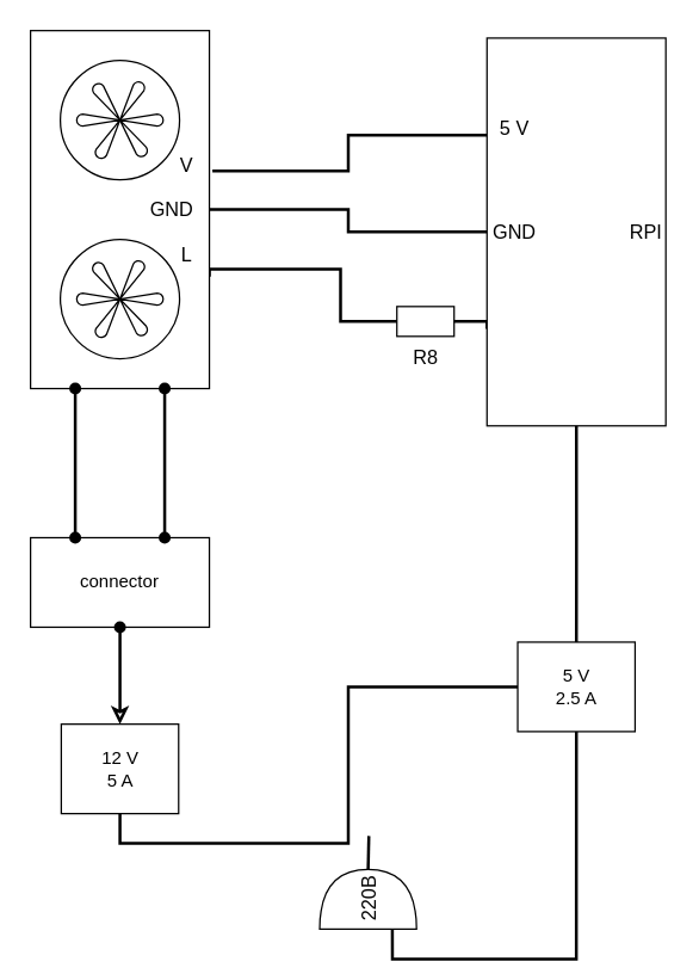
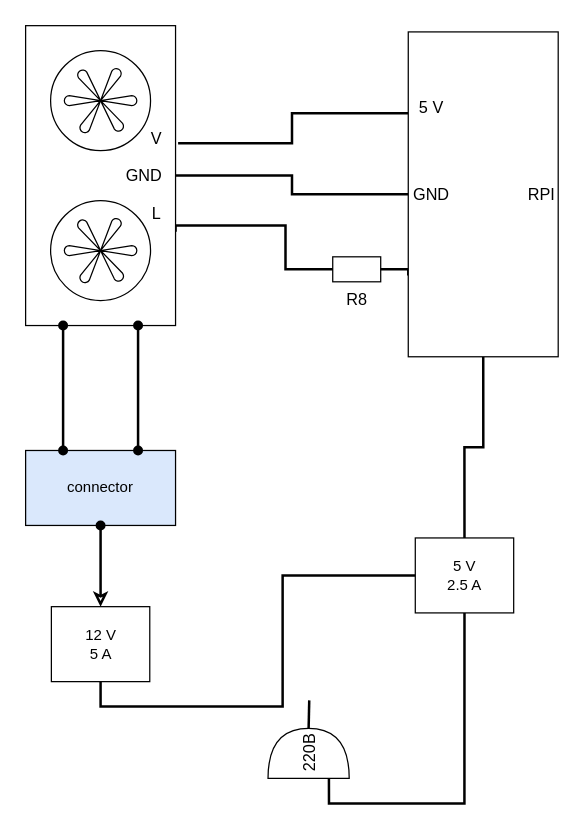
  <mxCell id="0" />
  <mxCell id="1" parent="0" />
  <mxCell id="2" style="edgeStyle=orthogonalEdgeStyle;rounded=0;orthogonalLoop=1;jettySize=auto;html=1;strokeWidth=2;endArrow=none;endFill=0;exitX=0;exitY=0.5;exitDx=0;exitDy=0;" parent="1" source="32" target="7" edge="1"><mxGeometry relative="1" as="geometry"><mxPoint x="325" y="160" as="sourcePoint" /></mxGeometry></mxCell>
  <mxCell id="3" style="edgeStyle=orthogonalEdgeStyle;rounded=0;orthogonalLoop=1;jettySize=auto;html=1;exitX=0;exitY=0.25;exitDx=0;exitDy=0;endArrow=none;endFill=0;strokeWidth=2;entryX=1.017;entryY=0.392;entryDx=0;entryDy=0;entryPerimeter=0;" parent="1" source="32" target="7" edge="1"><mxGeometry relative="1" as="geometry"><mxPoint x="295" y="110" as="targetPoint" /><mxPoint x="314.99" y="60" as="sourcePoint" /></mxGeometry></mxCell>
  <mxCell id="4" style="edgeStyle=orthogonalEdgeStyle;rounded=0;orthogonalLoop=1;jettySize=auto;html=1;endArrow=none;endFill=0;strokeWidth=2;entryX=0.75;entryY=1;entryDx=0;entryDy=0;exitX=0;exitY=0.75;exitDx=0;exitDy=0;" parent="1" source="32" target="20" edge="1"><mxGeometry relative="1" as="geometry"><mxPoint x="315" y="200" as="sourcePoint" /><Array as="points"><mxPoint x="228" y="215" /><mxPoint x="228" y="180" /><mxPoint x="140" y="180" /></Array></mxGeometry></mxCell>
  <mxCell id="5" style="edgeStyle=orthogonalEdgeStyle;rounded=0;orthogonalLoop=1;jettySize=auto;html=1;entryX=0.5;entryY=0;entryDx=0;entryDy=0;endArrow=none;endFill=0;strokeWidth=2;exitX=0.5;exitY=1;exitDx=0;exitDy=0;" parent="1" source="32" target="27" edge="1"><mxGeometry relative="1" as="geometry"><mxPoint x="386.3" y="400" as="sourcePoint" /></mxGeometry></mxCell>
  <mxCell id="6" value="" style="group" parent="1" vertex="1" connectable="0"><mxGeometry x="20" y="20" width="145" height="240" as="geometry" /></mxCell>
  <mxCell id="7" value="" style="rounded=0;whiteSpace=wrap;html=1;" parent="6" vertex="1"><mxGeometry width="120" height="240" as="geometry" /></mxCell>
  <mxCell id="8" value="" style="group" parent="6" vertex="1" connectable="0"><mxGeometry x="20" y="20" width="80" height="80" as="geometry" /></mxCell>
  <mxCell id="9" value="" style="ellipse;whiteSpace=wrap;html=1;aspect=fixed;" parent="8" vertex="1"><mxGeometry width="80" height="80" as="geometry" /></mxCell>
  <mxCell id="10" value="" style="verticalLabelPosition=bottom;outlineConnect=0;align=center;dashed=0;html=1;verticalAlign=top;shape=mxgraph.pid.misc.fan_2;" parent="8" vertex="1"><mxGeometry x="11" y="36" width="58" height="8" as="geometry" /></mxCell>
  <mxCell id="11" value="" style="verticalLabelPosition=bottom;outlineConnect=0;align=center;dashed=0;html=1;verticalAlign=top;shape=mxgraph.pid.misc.fan_2;rotation=-240;" parent="8" vertex="1"><mxGeometry x="11" y="36" width="58" height="8" as="geometry" /></mxCell>
  <mxCell id="12" value="" style="verticalLabelPosition=bottom;outlineConnect=0;align=center;dashed=0;html=1;verticalAlign=top;shape=mxgraph.pid.misc.fan_2;rotation=-125;" parent="8" vertex="1"><mxGeometry x="11" y="36" width="58" height="8" as="geometry" /></mxCell>
  <mxCell id="13" value="" style="group" parent="6" vertex="1" connectable="0"><mxGeometry x="20" y="140" width="80" height="80" as="geometry" /></mxCell>
  <mxCell id="14" value="" style="ellipse;whiteSpace=wrap;html=1;aspect=fixed;" parent="13" vertex="1"><mxGeometry width="80" height="80" as="geometry" /></mxCell>
  <mxCell id="15" value="" style="verticalLabelPosition=bottom;outlineConnect=0;align=center;dashed=0;html=1;verticalAlign=top;shape=mxgraph.pid.misc.fan_2;" parent="13" vertex="1"><mxGeometry x="11" y="36" width="58" height="8" as="geometry" /></mxCell>
  <mxCell id="16" value="" style="verticalLabelPosition=bottom;outlineConnect=0;align=center;dashed=0;html=1;verticalAlign=top;shape=mxgraph.pid.misc.fan_2;rotation=-240;" parent="13" vertex="1"><mxGeometry x="11" y="36" width="58" height="8" as="geometry" /></mxCell>
  <mxCell id="17" value="" style="verticalLabelPosition=bottom;outlineConnect=0;align=center;dashed=0;html=1;verticalAlign=top;shape=mxgraph.pid.misc.fan_2;rotation=-125;" parent="13" vertex="1"><mxGeometry x="11" y="36" width="58" height="8" as="geometry" /></mxCell>
  <mxCell id="18" value="GND" style="text;html=1;strokeColor=none;fillColor=none;align=center;verticalAlign=middle;whiteSpace=wrap;rounded=0;fontSize=13;" parent="6" vertex="1"><mxGeometry x="65" y="105" width="60" height="30" as="geometry" /></mxCell>
  <mxCell id="19" value="V" style="text;html=1;strokeColor=none;fillColor=none;align=center;verticalAlign=middle;whiteSpace=wrap;rounded=0;fontSize=13;" parent="6" vertex="1"><mxGeometry x="75" y="75" width="60" height="30" as="geometry" /></mxCell>
  <mxCell id="20" value="L" style="text;html=1;strokeColor=none;fillColor=none;align=center;verticalAlign=middle;whiteSpace=wrap;rounded=0;fontSize=13;" parent="6" vertex="1"><mxGeometry x="75" y="135" width="60" height="30" as="geometry" /></mxCell>
  <mxCell id="21" value="" style="group;labelPosition=center;verticalLabelPosition=middle;align=center;verticalAlign=middle;" parent="1" vertex="1" connectable="0"><mxGeometry x="214" y="560" width="65" height="60" as="geometry" /></mxCell>
  <mxCell id="22" value="&lt;font style=&quot;font-size: 13px&quot;&gt;220В&lt;/font&gt;" style="shape=or;whiteSpace=wrap;html=1;rotation=-90;" parent="21" vertex="1"><mxGeometry x="12.5" y="10" width="40" height="65" as="geometry" /></mxCell>
  <mxCell id="23" value="" style="endArrow=none;html=1;rounded=0;strokeWidth=2;exitX=1;exitY=0.5;exitDx=0;exitDy=0;exitPerimeter=0;labelPosition=left;verticalLabelPosition=bottom;align=right;verticalAlign=top;textDirection=ltr;" parent="21" source="22" edge="1"><mxGeometry width="50" height="50" relative="1" as="geometry"><mxPoint x="145" y="10" as="sourcePoint" /><mxPoint x="33" as="targetPoint" /><Array as="points" /></mxGeometry></mxCell>
- <mxCell id="24" value="connector" style="rounded=0;whiteSpace=wrap;html=1;" parent="1" vertex="1"><mxGeometry x="20" y="360" width="120" height="60" as="geometry" /></mxCell>
+ <mxCell id="24" value="connector" style="rounded=0;whiteSpace=wrap;html=1;fillColor=#dae8fc;" parent="1" vertex="1"><mxGeometry x="20" y="360" width="120" height="60" as="geometry" /></mxCell>
  <mxCell id="25" style="rounded=0;orthogonalLoop=1;jettySize=auto;html=1;exitX=0.25;exitY=1;exitDx=0;exitDy=0;entryX=0.25;entryY=0;entryDx=0;entryDy=0;endArrow=oval;endFill=1;strokeWidth=2;startArrow=oval;startFill=1;" parent="1" source="7" target="24" edge="1"><mxGeometry relative="1" as="geometry" /></mxCell>
  <mxCell id="26" style="edgeStyle=orthogonalEdgeStyle;rounded=0;orthogonalLoop=1;jettySize=auto;html=1;exitX=0.75;exitY=1;exitDx=0;exitDy=0;entryX=0.75;entryY=0;entryDx=0;entryDy=0;endArrow=oval;endFill=1;strokeWidth=2;startArrow=oval;startFill=1;" parent="1" source="7" target="24" edge="1"><mxGeometry relative="1" as="geometry" /></mxCell>
- <mxCell id="27" value="5 V&lt;br&gt;2.5 A" style="rounded=0;whiteSpace=wrap;html=1;" parent="1" vertex="1"><mxGeometry x="346.87" y="430" width="78.75" height="60" as="geometry" /></mxCell>
+ <mxCell id="27" value="5 V&lt;br&gt;2.5 A" style="rounded=0;whiteSpace=wrap;html=1;" parent="1" vertex="1"><mxGeometry x="331.87" y="430" width="78.75" height="60" as="geometry" /></mxCell>
  <mxCell id="28" style="edgeStyle=orthogonalEdgeStyle;rounded=0;orthogonalLoop=1;jettySize=auto;html=1;exitX=0.5;exitY=1;exitDx=0;exitDy=0;endArrow=none;endFill=0;strokeWidth=2;" parent="1" source="29" target="27" edge="1"><mxGeometry relative="1" as="geometry" /></mxCell>
  <mxCell id="29" value="12 V&lt;br&gt;5 A" style="rounded=0;whiteSpace=wrap;html=1;" parent="1" vertex="1"><mxGeometry x="40.62" y="485" width="78.75" height="60" as="geometry" /></mxCell>
  <mxCell id="30" style="edgeStyle=orthogonalEdgeStyle;rounded=0;orthogonalLoop=1;jettySize=auto;html=1;exitX=0;exitY=0.75;exitDx=0;exitDy=0;exitPerimeter=0;entryX=0.5;entryY=1;entryDx=0;entryDy=0;endArrow=none;endFill=0;strokeWidth=2;" parent="1" source="22" target="27" edge="1"><mxGeometry relative="1" as="geometry" /></mxCell>
  <mxCell id="31" style="edgeStyle=orthogonalEdgeStyle;rounded=0;orthogonalLoop=1;jettySize=auto;html=1;exitX=0.5;exitY=1;exitDx=0;exitDy=0;entryX=0.5;entryY=0;entryDx=0;entryDy=0;endArrow=classic;endFill=0;strokeWidth=2;startArrow=oval;startFill=1;" parent="1" source="24" target="29" edge="1"><mxGeometry relative="1" as="geometry" /></mxCell>
  <mxCell id="32" value="RPI" style="rounded=0;whiteSpace=wrap;html=1;fontSize=13;labelPosition=center;verticalLabelPosition=middle;align=right;verticalAlign=middle;textDirection=ltr;spacingTop=0;spacingLeft=0;" parent="1" vertex="1"><mxGeometry x="326.25" y="25" width="120" height="260" as="geometry" /></mxCell>
  <mxCell id="33" value="GND" style="text;html=1;strokeColor=none;fillColor=none;align=center;verticalAlign=middle;whiteSpace=wrap;rounded=0;fontSize=13;" parent="1" vertex="1"><mxGeometry x="315" y="140" width="60" height="30" as="geometry" /></mxCell>
  <mxCell id="34" value="5 V" style="text;html=1;strokeColor=none;fillColor=none;align=center;verticalAlign=middle;whiteSpace=wrap;rounded=0;fontSize=13;" parent="1" vertex="1"><mxGeometry x="315" y="70" width="60" height="30" as="geometry" /></mxCell>
  <mxCell id="35" value="R8" style="pointerEvents=1;verticalLabelPosition=bottom;shadow=0;dashed=0;align=center;html=1;verticalAlign=top;shape=mxgraph.electrical.resistors.resistor_1;fontSize=13;" parent="1" vertex="1"><mxGeometry x="255" y="205" width="60" height="20" as="geometry" /></mxCell>
